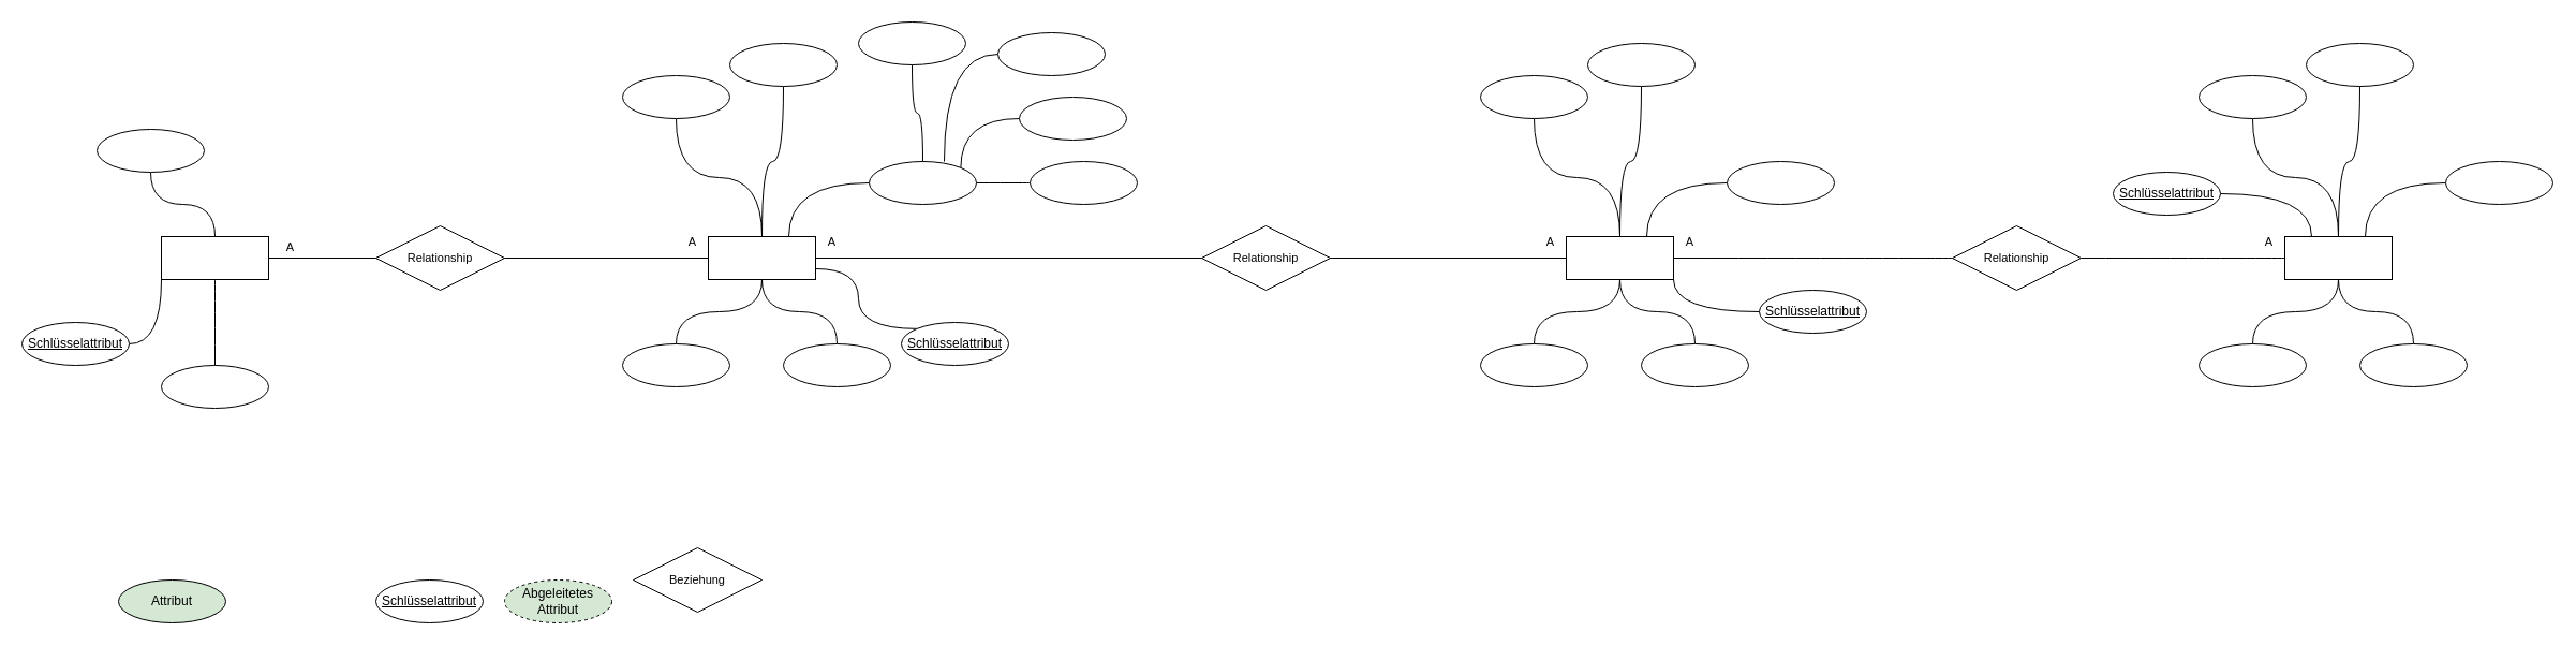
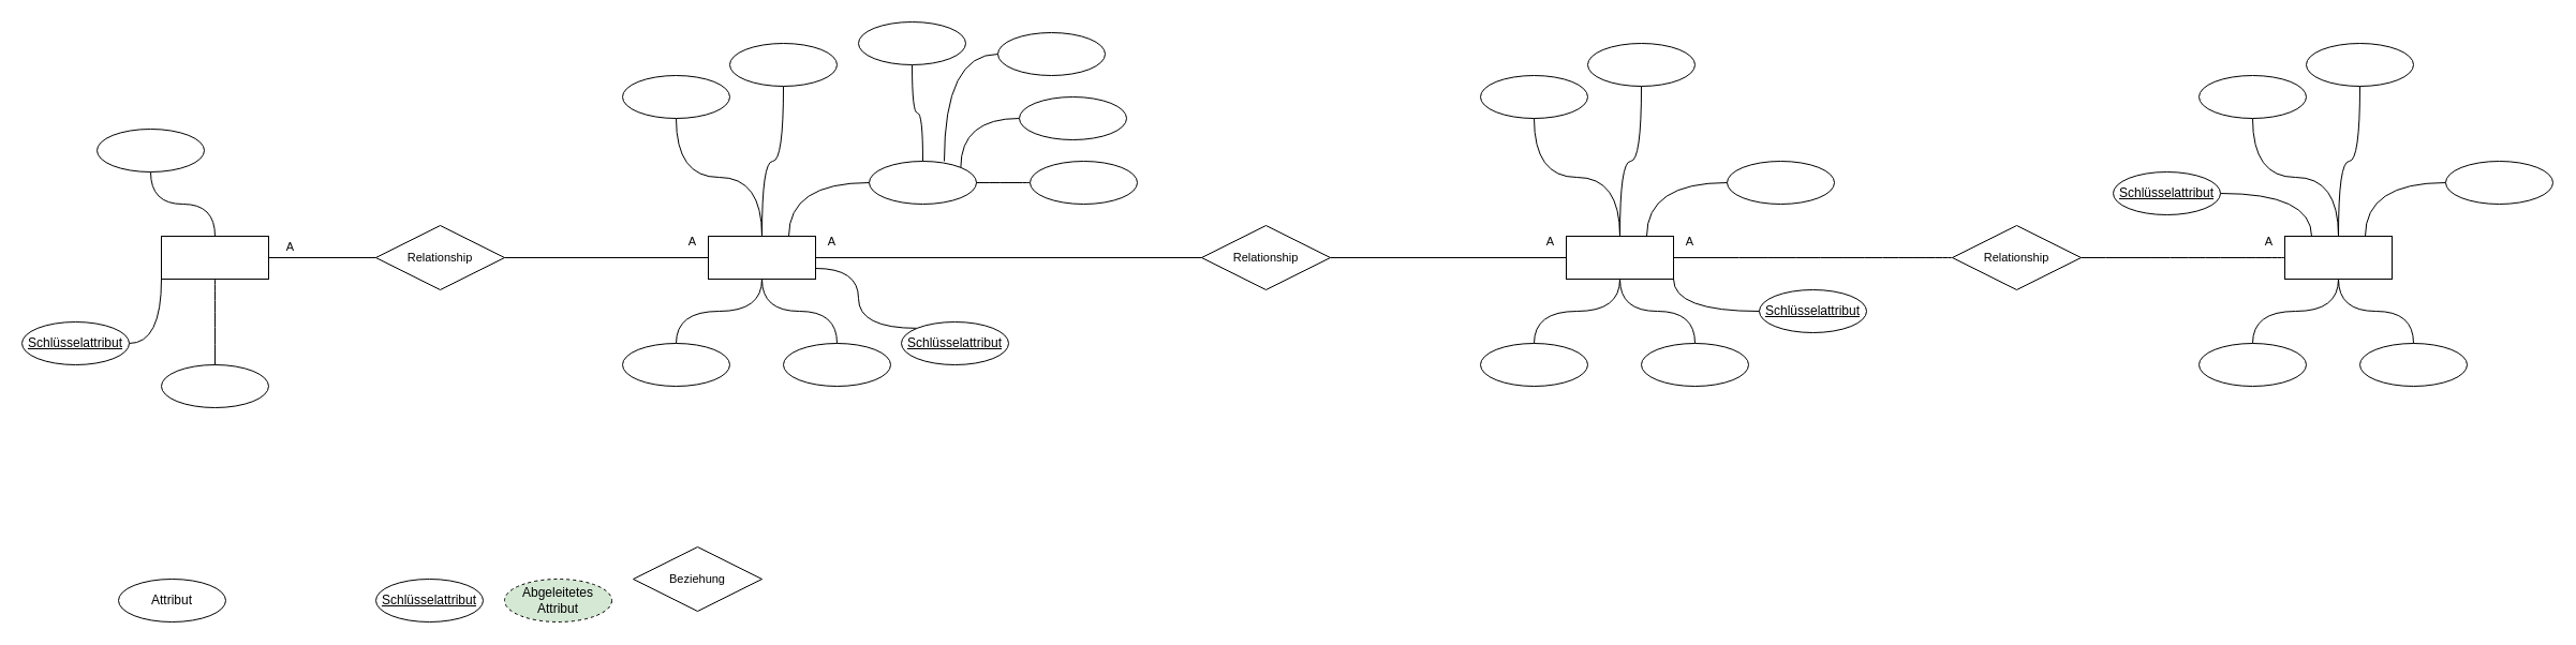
  <mxCell id="0" />
  <mxCell id="1" parent="0" />
  <mxCell id="2" value="Abgeleitetes Attribut" style="ellipse;whiteSpace=wrap;html=1;align=center;dashed=1;fillColor=#d5e8d4;" vertex="1" parent="1"><mxGeometry x="470" y="540" width="100" height="40" as="geometry" /></mxCell>
  <mxCell id="3" value="" style="ellipse;whiteSpace=wrap;html=1;align=center;" vertex="1" parent="1"><mxGeometry x="150" y="340" width="100" height="40" as="geometry" /></mxCell>
  <mxCell id="4" value="" style="edgeStyle=orthogonalEdgeStyle;rounded=0;orthogonalLoop=1;jettySize=auto;html=1;endArrow=none;endFill=0;curved=1;" edge="1" parent="1" source="6" target="3"><mxGeometry relative="1" as="geometry" /></mxCell>
  <mxCell id="5" value="" style="edgeStyle=orthogonalEdgeStyle;rounded=0;orthogonalLoop=1;jettySize=auto;html=1;endArrow=none;endFill=0;startArrow=none;" edge="1" parent="1" source="57" target="8"><mxGeometry relative="1" as="geometry" /></mxCell>
  <mxCell id="6" value="" style="whiteSpace=wrap;html=1;align=center;" vertex="1" parent="1"><mxGeometry x="150" y="220" width="100" height="40" as="geometry" /></mxCell>
- <mxCell id="7" value="Attribut" style="ellipse;whiteSpace=wrap;html=1;align=center;fillColor=#d5e8d4;" vertex="1" parent="1"><mxGeometry x="110" y="540" width="100" height="40" as="geometry" /></mxCell>
+ <mxCell id="7" value="Attribut" style="ellipse;whiteSpace=wrap;html=1;align=center;" vertex="1" parent="1"><mxGeometry x="110" y="540" width="100" height="40" as="geometry" /></mxCell>
  <mxCell id="8" value="" style="whiteSpace=wrap;html=1;align=center;" vertex="1" parent="1"><mxGeometry x="660" y="220" width="100" height="40" as="geometry" /></mxCell>
  <mxCell id="9" value="" style="edgeStyle=orthogonalEdgeStyle;shape=connector;curved=1;rounded=0;orthogonalLoop=1;jettySize=auto;html=1;labelBackgroundColor=default;fontFamily=Helvetica;fontSize=11;fontColor=default;endArrow=none;endFill=0;strokeColor=default;entryX=0;entryY=1;entryDx=0;entryDy=0;" edge="1" parent="1" source="10" target="6"><mxGeometry relative="1" as="geometry" /></mxCell>
  <mxCell id="10" value="Schlüsselattribut" style="ellipse;whiteSpace=wrap;html=1;align=center;fontStyle=4;" vertex="1" parent="1"><mxGeometry y="300" width="100" height="40" as="geometry" x="20" /></mxCell>
  <mxCell id="11" value="Schlüsselattribut" style="ellipse;whiteSpace=wrap;html=1;align=center;fontStyle=4;" vertex="1" parent="1"><mxGeometry x="350" y="540" width="100" height="40" as="geometry" /></mxCell>
  <mxCell id="12" style="edgeStyle=orthogonalEdgeStyle;shape=connector;curved=1;rounded=0;orthogonalLoop=1;jettySize=auto;html=1;exitX=0;exitY=0.5;exitDx=0;exitDy=0;entryX=0.75;entryY=0;entryDx=0;entryDy=0;labelBackgroundColor=default;fontFamily=Helvetica;fontSize=11;fontColor=default;endArrow=none;endFill=0;strokeColor=default;" edge="1" parent="1" source="13" target="8"><mxGeometry relative="1" as="geometry" /></mxCell>
  <mxCell id="13" value="" style="ellipse;whiteSpace=wrap;html=1;align=center;" vertex="1" parent="1"><mxGeometry x="810" y="150" width="100" height="40" as="geometry" /></mxCell>
  <mxCell id="14" value="" style="edgeStyle=orthogonalEdgeStyle;shape=connector;curved=1;rounded=0;orthogonalLoop=1;jettySize=auto;html=1;labelBackgroundColor=default;fontFamily=Helvetica;fontSize=11;fontColor=default;endArrow=none;endFill=0;strokeColor=default;" edge="1" parent="1" source="15" target="6"><mxGeometry relative="1" as="geometry" /></mxCell>
  <mxCell id="15" value="" style="ellipse;whiteSpace=wrap;html=1;align=center;" vertex="1" parent="1"><mxGeometry x="90" y="120" width="100" height="40" as="geometry" /></mxCell>
  <mxCell id="16" value="" style="edgeStyle=orthogonalEdgeStyle;rounded=0;orthogonalLoop=1;jettySize=auto;html=1;endArrow=none;endFill=0;curved=1;" edge="1" parent="1" source="17" target="8"><mxGeometry relative="1" as="geometry" /></mxCell>
  <mxCell id="17" value="" style="ellipse;whiteSpace=wrap;html=1;align=center;" vertex="1" parent="1"><mxGeometry x="580" y="320" width="100" height="40" as="geometry" /></mxCell>
  <mxCell id="18" value="" style="edgeStyle=orthogonalEdgeStyle;shape=connector;curved=1;rounded=0;orthogonalLoop=1;jettySize=auto;html=1;labelBackgroundColor=default;fontFamily=Helvetica;fontSize=11;fontColor=default;endArrow=none;endFill=0;strokeColor=default;" edge="1" parent="1" source="19" target="8"><mxGeometry relative="1" as="geometry" /></mxCell>
  <mxCell id="19" value="" style="ellipse;whiteSpace=wrap;html=1;align=center;" vertex="1" parent="1"><mxGeometry x="580" y="70" width="100" height="40" as="geometry" /></mxCell>
  <mxCell id="20" value="" style="edgeStyle=orthogonalEdgeStyle;shape=connector;curved=1;rounded=0;orthogonalLoop=1;jettySize=auto;html=1;labelBackgroundColor=default;fontFamily=Helvetica;fontSize=11;fontColor=default;endArrow=none;endFill=0;strokeColor=default;entryX=0.5;entryY=0;entryDx=0;entryDy=0;" edge="1" parent="1" source="21" target="8"><mxGeometry relative="1" as="geometry" /></mxCell>
  <mxCell id="21" value="" style="ellipse;whiteSpace=wrap;html=1;align=center;" vertex="1" parent="1"><mxGeometry x="680" y="40" width="100" height="40" as="geometry" /></mxCell>
  <mxCell id="22" value="" style="edgeStyle=orthogonalEdgeStyle;shape=connector;curved=1;rounded=0;orthogonalLoop=1;jettySize=auto;html=1;labelBackgroundColor=default;fontFamily=Helvetica;fontSize=11;fontColor=default;endArrow=none;endFill=0;strokeColor=default;entryX=1;entryY=0;entryDx=0;entryDy=0;" edge="1" parent="1" source="23" target="13"><mxGeometry relative="1" as="geometry" /></mxCell>
  <mxCell id="23" value="" style="ellipse;whiteSpace=wrap;html=1;align=center;" vertex="1" parent="1"><mxGeometry x="950" y="90" width="100" height="40" as="geometry" /></mxCell>
  <mxCell id="24" style="edgeStyle=orthogonalEdgeStyle;rounded=0;orthogonalLoop=1;jettySize=auto;html=1;exitX=0.5;exitY=1;exitDx=0;exitDy=0;endArrow=none;endFill=0;" edge="1" parent="1" source="13" target="13"><mxGeometry relative="1" as="geometry" /></mxCell>
  <mxCell id="25" value="" style="edgeStyle=orthogonalEdgeStyle;rounded=0;orthogonalLoop=1;jettySize=auto;html=1;endArrow=none;endFill=0;curved=1;" edge="1" parent="1" source="26" target="8"><mxGeometry relative="1" as="geometry" /></mxCell>
  <mxCell id="26" value="" style="ellipse;whiteSpace=wrap;html=1;align=center;" vertex="1" parent="1"><mxGeometry x="730" y="320" width="100" height="40" as="geometry" /></mxCell>
  <mxCell id="27" value="" style="edgeStyle=orthogonalEdgeStyle;shape=connector;curved=1;rounded=0;orthogonalLoop=1;jettySize=auto;html=1;labelBackgroundColor=default;fontFamily=Helvetica;fontSize=11;fontColor=default;endArrow=none;endFill=0;strokeColor=default;entryX=1;entryY=0.5;entryDx=0;entryDy=0;" edge="1" parent="1" source="28" target="13"><mxGeometry relative="1" as="geometry" /></mxCell>
  <mxCell id="28" value="" style="ellipse;whiteSpace=wrap;html=1;align=center;" vertex="1" parent="1"><mxGeometry x="960" y="150" width="100" height="40" as="geometry" /></mxCell>
  <mxCell id="29" value="" style="edgeStyle=orthogonalEdgeStyle;shape=connector;curved=1;rounded=0;orthogonalLoop=1;jettySize=auto;html=1;labelBackgroundColor=default;fontFamily=Helvetica;fontSize=11;fontColor=default;endArrow=none;endFill=0;strokeColor=default;entryX=0.7;entryY=0;entryDx=0;entryDy=0;entryPerimeter=0;" edge="1" parent="1" source="30" target="13"><mxGeometry relative="1" as="geometry" /></mxCell>
  <mxCell id="30" value="" style="ellipse;whiteSpace=wrap;html=1;align=center;" vertex="1" parent="1"><mxGeometry x="930" y="30" width="100" height="40" as="geometry" /></mxCell>
  <mxCell id="31" value="" style="edgeStyle=orthogonalEdgeStyle;shape=connector;curved=1;rounded=0;orthogonalLoop=1;jettySize=auto;html=1;labelBackgroundColor=default;fontFamily=Helvetica;fontSize=11;fontColor=default;endArrow=none;endFill=0;strokeColor=default;" edge="1" parent="1" source="32" target="13"><mxGeometry relative="1" as="geometry" /></mxCell>
  <mxCell id="32" value="" style="ellipse;whiteSpace=wrap;html=1;align=center;" vertex="1" parent="1"><mxGeometry x="800" y="20" width="100" height="40" as="geometry" /></mxCell>
  <mxCell id="33" value="" style="edgeStyle=orthogonalEdgeStyle;rounded=0;orthogonalLoop=1;jettySize=auto;html=1;endArrow=none;endFill=0;exitX=1;exitY=0.5;exitDx=0;exitDy=0;startArrow=none;" edge="1" parent="1" target="34" source="59"><mxGeometry relative="1" as="geometry"><mxPoint x="1080" y="260" as="sourcePoint" /></mxGeometry></mxCell>
  <mxCell id="34" value="" style="whiteSpace=wrap;html=1;align=center;" vertex="1" parent="1"><mxGeometry x="1460" y="220" width="100" height="40" as="geometry" /></mxCell>
  <mxCell id="35" style="edgeStyle=orthogonalEdgeStyle;shape=connector;curved=1;rounded=0;orthogonalLoop=1;jettySize=auto;html=1;exitX=0;exitY=0.5;exitDx=0;exitDy=0;entryX=0.75;entryY=0;entryDx=0;entryDy=0;labelBackgroundColor=default;fontFamily=Helvetica;fontSize=11;fontColor=default;endArrow=none;endFill=0;strokeColor=default;" edge="1" parent="1" source="36" target="34"><mxGeometry relative="1" as="geometry" /></mxCell>
  <mxCell id="36" value="" style="ellipse;whiteSpace=wrap;html=1;align=center;" vertex="1" parent="1"><mxGeometry x="1610" y="150" width="100" height="40" as="geometry" /></mxCell>
  <mxCell id="37" value="" style="edgeStyle=orthogonalEdgeStyle;rounded=0;orthogonalLoop=1;jettySize=auto;html=1;endArrow=none;endFill=0;curved=1;" edge="1" parent="1" source="38" target="34"><mxGeometry relative="1" as="geometry" /></mxCell>
  <mxCell id="38" value="" style="ellipse;whiteSpace=wrap;html=1;align=center;" vertex="1" parent="1"><mxGeometry x="1380" y="320" width="100" height="40" as="geometry" /></mxCell>
  <mxCell id="39" value="" style="edgeStyle=orthogonalEdgeStyle;shape=connector;curved=1;rounded=0;orthogonalLoop=1;jettySize=auto;html=1;labelBackgroundColor=default;fontFamily=Helvetica;fontSize=11;fontColor=default;endArrow=none;endFill=0;strokeColor=default;" edge="1" parent="1" source="40" target="34"><mxGeometry relative="1" as="geometry" /></mxCell>
  <mxCell id="40" value="" style="ellipse;whiteSpace=wrap;html=1;align=center;" vertex="1" parent="1"><mxGeometry x="1380" y="70" width="100" height="40" as="geometry" /></mxCell>
  <mxCell id="41" value="" style="edgeStyle=orthogonalEdgeStyle;shape=connector;curved=1;rounded=0;orthogonalLoop=1;jettySize=auto;html=1;labelBackgroundColor=default;fontFamily=Helvetica;fontSize=11;fontColor=default;endArrow=none;endFill=0;strokeColor=default;entryX=0.5;entryY=0;entryDx=0;entryDy=0;" edge="1" parent="1" source="42" target="34"><mxGeometry relative="1" as="geometry" /></mxCell>
  <mxCell id="42" value="" style="ellipse;whiteSpace=wrap;html=1;align=center;" vertex="1" parent="1"><mxGeometry x="1480" y="40" width="100" height="40" as="geometry" /></mxCell>
  <mxCell id="43" value="" style="edgeStyle=orthogonalEdgeStyle;rounded=0;orthogonalLoop=1;jettySize=auto;html=1;endArrow=none;endFill=0;curved=1;" edge="1" parent="1" source="44" target="34"><mxGeometry relative="1" as="geometry" /></mxCell>
  <mxCell id="44" value="" style="ellipse;whiteSpace=wrap;html=1;align=center;" vertex="1" parent="1"><mxGeometry x="1530" y="320" width="100" height="40" as="geometry" /></mxCell>
  <mxCell id="45" style="edgeStyle=orthogonalEdgeStyle;shape=connector;curved=1;rounded=0;orthogonalLoop=1;jettySize=auto;html=1;exitX=0;exitY=0.5;exitDx=0;exitDy=0;entryX=1;entryY=0.5;entryDx=0;entryDy=0;labelBackgroundColor=default;fontFamily=Helvetica;fontSize=11;fontColor=default;endArrow=none;endFill=0;strokeColor=default;startArrow=none;" edge="1" parent="1" source="61" target="34"><mxGeometry relative="1" as="geometry" /></mxCell>
  <mxCell id="46" value="" style="whiteSpace=wrap;html=1;align=center;" vertex="1" parent="1"><mxGeometry x="2130" y="220" width="100" height="40" as="geometry" /></mxCell>
  <mxCell id="47" style="edgeStyle=orthogonalEdgeStyle;shape=connector;curved=1;rounded=0;orthogonalLoop=1;jettySize=auto;html=1;exitX=0;exitY=0.5;exitDx=0;exitDy=0;entryX=0.75;entryY=0;entryDx=0;entryDy=0;labelBackgroundColor=default;fontFamily=Helvetica;fontSize=11;fontColor=default;endArrow=none;endFill=0;strokeColor=default;" edge="1" parent="1" source="48" target="46"><mxGeometry relative="1" as="geometry" /></mxCell>
  <mxCell id="48" value="" style="ellipse;whiteSpace=wrap;html=1;align=center;" vertex="1" parent="1"><mxGeometry x="2280" y="150" width="100" height="40" as="geometry" /></mxCell>
  <mxCell id="49" value="" style="edgeStyle=orthogonalEdgeStyle;rounded=0;orthogonalLoop=1;jettySize=auto;html=1;endArrow=none;endFill=0;curved=1;" edge="1" parent="1" source="50" target="46"><mxGeometry relative="1" as="geometry" /></mxCell>
  <mxCell id="50" value="" style="ellipse;whiteSpace=wrap;html=1;align=center;" vertex="1" parent="1"><mxGeometry x="2050" y="320" width="100" height="40" as="geometry" /></mxCell>
  <mxCell id="51" value="" style="edgeStyle=orthogonalEdgeStyle;shape=connector;curved=1;rounded=0;orthogonalLoop=1;jettySize=auto;html=1;labelBackgroundColor=default;fontFamily=Helvetica;fontSize=11;fontColor=default;endArrow=none;endFill=0;strokeColor=default;" edge="1" parent="1" source="52" target="46"><mxGeometry relative="1" as="geometry" /></mxCell>
  <mxCell id="52" value="" style="ellipse;whiteSpace=wrap;html=1;align=center;" vertex="1" parent="1"><mxGeometry x="2050" y="70" width="100" height="40" as="geometry" /></mxCell>
  <mxCell id="53" value="" style="edgeStyle=orthogonalEdgeStyle;shape=connector;curved=1;rounded=0;orthogonalLoop=1;jettySize=auto;html=1;labelBackgroundColor=default;fontFamily=Helvetica;fontSize=11;fontColor=default;endArrow=none;endFill=0;strokeColor=default;entryX=0.5;entryY=0;entryDx=0;entryDy=0;" edge="1" parent="1" source="54" target="46"><mxGeometry relative="1" as="geometry" /></mxCell>
  <mxCell id="54" value="" style="ellipse;whiteSpace=wrap;html=1;align=center;" vertex="1" parent="1"><mxGeometry x="2150" y="40" width="100" height="40" as="geometry" /></mxCell>
  <mxCell id="55" value="" style="edgeStyle=orthogonalEdgeStyle;rounded=0;orthogonalLoop=1;jettySize=auto;html=1;endArrow=none;endFill=0;curved=1;" edge="1" parent="1" source="56" target="46"><mxGeometry relative="1" as="geometry" /></mxCell>
  <mxCell id="56" value="" style="ellipse;whiteSpace=wrap;html=1;align=center;" vertex="1" parent="1"><mxGeometry x="2200" y="320" width="100" height="40" as="geometry" /></mxCell>
  <mxCell id="57" value="Relationship" style="shape=rhombus;perimeter=rhombusPerimeter;whiteSpace=wrap;html=1;align=center;fontFamily=Helvetica;fontSize=11;fontColor=default;" vertex="1" parent="1"><mxGeometry x="350" y="210" width="120" height="60" as="geometry" /></mxCell>
  <mxCell id="58" value="" style="edgeStyle=orthogonalEdgeStyle;rounded=0;orthogonalLoop=1;jettySize=auto;html=1;endArrow=none;endFill=0;" edge="1" parent="1" source="6" target="57"><mxGeometry relative="1" as="geometry"><mxPoint x="250" y="240" as="sourcePoint" /><mxPoint x="660" y="240" as="targetPoint" /></mxGeometry></mxCell>
  <mxCell id="59" value="Relationship" style="shape=rhombus;perimeter=rhombusPerimeter;whiteSpace=wrap;html=1;align=center;fontFamily=Helvetica;fontSize=11;fontColor=default;" vertex="1" parent="1"><mxGeometry x="1120" y="210" width="120" height="60" as="geometry" /></mxCell>
  <mxCell id="60" value="" style="edgeStyle=orthogonalEdgeStyle;rounded=0;orthogonalLoop=1;jettySize=auto;html=1;endArrow=none;endFill=0;exitX=1;exitY=0.5;exitDx=0;exitDy=0;" edge="1" parent="1" source="8" target="59"><mxGeometry relative="1" as="geometry"><mxPoint x="760" y="240" as="sourcePoint" /><mxPoint x="1460" y="240" as="targetPoint" /></mxGeometry></mxCell>
  <mxCell id="61" value="Relationship" style="shape=rhombus;perimeter=rhombusPerimeter;whiteSpace=wrap;html=1;align=center;fontFamily=Helvetica;fontSize=11;fontColor=default;" vertex="1" parent="1"><mxGeometry x="1820" y="210" width="120" height="60" as="geometry" /></mxCell>
  <mxCell id="62" value="" style="edgeStyle=orthogonalEdgeStyle;shape=connector;curved=1;rounded=0;orthogonalLoop=1;jettySize=auto;html=1;exitX=0;exitY=0.5;exitDx=0;exitDy=0;entryX=1;entryY=0.5;entryDx=0;entryDy=0;labelBackgroundColor=default;fontFamily=Helvetica;fontSize=11;fontColor=default;endArrow=none;endFill=0;strokeColor=default;" edge="1" parent="1" source="46" target="61"><mxGeometry relative="1" as="geometry"><mxPoint x="2130" y="240" as="sourcePoint" /><mxPoint x="1560" y="240" as="targetPoint" /></mxGeometry></mxCell>
  <mxCell id="63" value="Beziehung" style="shape=rhombus;perimeter=rhombusPerimeter;whiteSpace=wrap;html=1;align=center;fontFamily=Helvetica;fontSize=11;fontColor=default;" vertex="1" parent="1"><mxGeometry x="590" y="510" width="120" height="60" as="geometry" /></mxCell>
  <mxCell id="64" value="A" style="text;html=1;align=center;verticalAlign=middle;resizable=0;points=[];autosize=1;strokeColor=none;fillColor=none;fontSize=11;fontFamily=Helvetica;fontColor=default;" vertex="1" parent="1"><mxGeometry x="255" y="215" width="30" height="30" as="geometry" /></mxCell>
  <mxCell id="65" value="A" style="text;html=1;align=center;verticalAlign=middle;resizable=0;points=[];autosize=1;strokeColor=none;fillColor=none;fontSize=11;fontFamily=Helvetica;fontColor=default;" vertex="1" parent="1"><mxGeometry x="630" y="210" width="30" height="30" as="geometry" /></mxCell>
  <mxCell id="66" value="A" style="text;html=1;align=center;verticalAlign=middle;resizable=0;points=[];autosize=1;strokeColor=none;fillColor=none;fontSize=11;fontFamily=Helvetica;fontColor=default;" vertex="1" parent="1"><mxGeometry x="760" y="210" width="30" height="30" as="geometry" /></mxCell>
  <mxCell id="67" value="A" style="text;html=1;align=center;verticalAlign=middle;resizable=0;points=[];autosize=1;strokeColor=none;fillColor=none;fontSize=11;fontFamily=Helvetica;fontColor=default;" vertex="1" parent="1"><mxGeometry x="1430" y="210" width="30" height="30" as="geometry" /></mxCell>
  <mxCell id="68" value="A" style="text;html=1;align=center;verticalAlign=middle;resizable=0;points=[];autosize=1;strokeColor=none;fillColor=none;fontSize=11;fontFamily=Helvetica;fontColor=default;" vertex="1" parent="1"><mxGeometry x="1560" y="210" width="30" height="30" as="geometry" /></mxCell>
  <mxCell id="69" value="A" style="text;html=1;align=center;verticalAlign=middle;resizable=0;points=[];autosize=1;strokeColor=none;fillColor=none;fontSize=11;fontFamily=Helvetica;fontColor=default;" vertex="1" parent="1"><mxGeometry x="2100" y="210" width="30" height="30" as="geometry" /></mxCell>
  <mxCell id="70" style="edgeStyle=orthogonalEdgeStyle;shape=connector;curved=1;rounded=0;orthogonalLoop=1;jettySize=auto;html=1;exitX=0;exitY=0;exitDx=0;exitDy=0;entryX=1;entryY=0.75;entryDx=0;entryDy=0;labelBackgroundColor=default;fontFamily=Helvetica;fontSize=11;fontColor=default;endArrow=none;endFill=0;strokeColor=default;" edge="1" parent="1" source="71" target="8"><mxGeometry relative="1" as="geometry" /></mxCell>
  <mxCell id="71" value="Schlüsselattribut" style="ellipse;whiteSpace=wrap;html=1;align=center;fontStyle=4;" vertex="1" parent="1"><mxGeometry x="840" y="300" width="100" height="40" as="geometry" /></mxCell>
  <mxCell id="72" style="edgeStyle=orthogonalEdgeStyle;shape=connector;curved=1;rounded=0;orthogonalLoop=1;jettySize=auto;html=1;exitX=0;exitY=0.5;exitDx=0;exitDy=0;entryX=1;entryY=1;entryDx=0;entryDy=0;labelBackgroundColor=default;fontFamily=Helvetica;fontSize=11;fontColor=default;endArrow=none;endFill=0;strokeColor=default;" edge="1" parent="1" source="73" target="34"><mxGeometry relative="1" as="geometry" /></mxCell>
  <mxCell id="73" value="Schlüsselattribut" style="ellipse;whiteSpace=wrap;html=1;align=center;fontStyle=4;" vertex="1" parent="1"><mxGeometry x="1640" y="270" width="100" height="40" as="geometry" /></mxCell>
  <mxCell id="74" style="edgeStyle=orthogonalEdgeStyle;shape=connector;curved=1;rounded=0;orthogonalLoop=1;jettySize=auto;html=1;exitX=1;exitY=0.5;exitDx=0;exitDy=0;entryX=0.25;entryY=0;entryDx=0;entryDy=0;labelBackgroundColor=default;fontFamily=Helvetica;fontSize=11;fontColor=default;endArrow=none;endFill=0;strokeColor=default;" edge="1" parent="1" source="75" target="46"><mxGeometry relative="1" as="geometry" /></mxCell>
  <mxCell id="75" value="Schlüsselattribut" style="ellipse;whiteSpace=wrap;html=1;align=center;fontStyle=4;" vertex="1" parent="1"><mxGeometry x="1970" y="160" width="100" height="40" as="geometry" /></mxCell>
